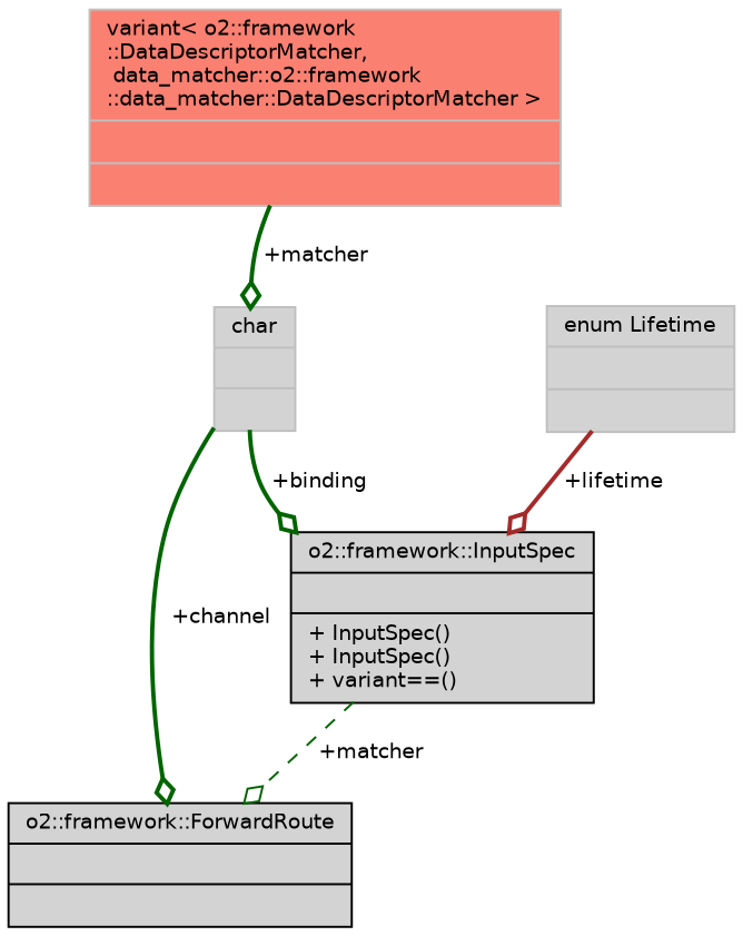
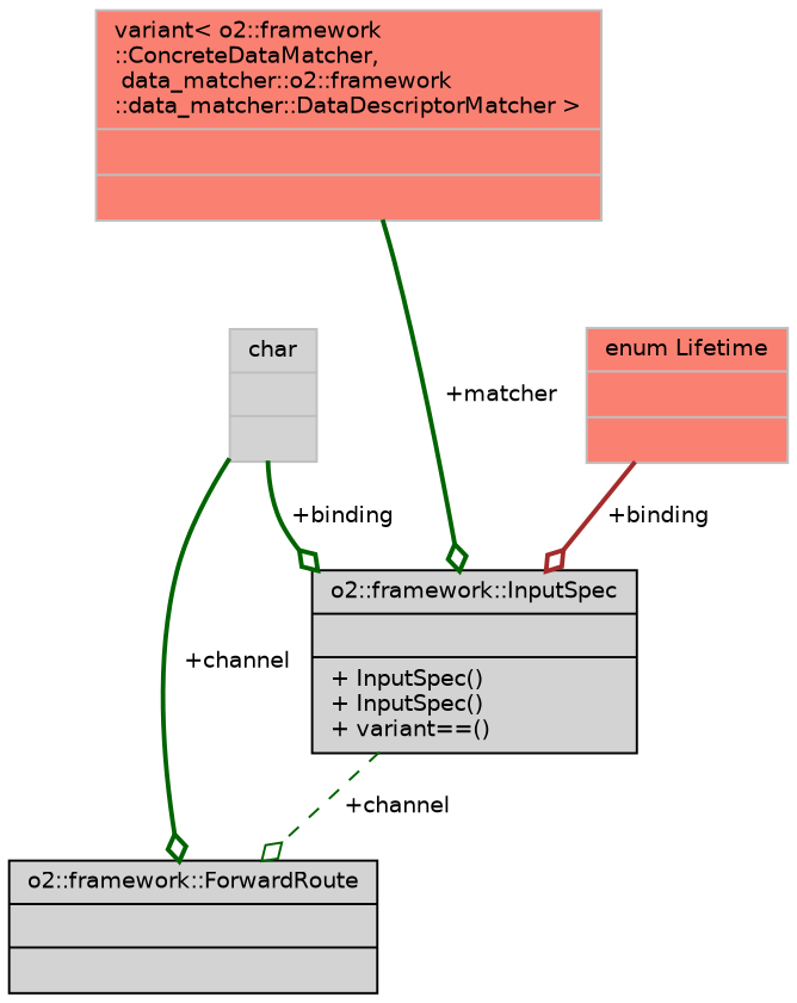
  digraph {
    node [color=grey75 fillcolor=lightgrey fontname=Helvetica fontsize=10 shape=record style=filled]
    edge [arrowhead=odiamond color=darkgreen fontname=Helvetica fontsize=10 labelfontname=Helvetica labelfontsize=10 style=bold]
    n1 [color=black fontcolor=black height=0.2 label="{o2::framework::ForwardRoute\n||}" width=0.4]
    n2 [height=0.2 label="{char\n||}" width=0.4]
    n3 [color=black height=0.2 label="{o2::framework::InputSpec\n||+ InputSpec()\l+ InputSpec()\l+ variant==()\l}" width=0.4]
-   n4 [fillcolor=salmon height=0.2 label="{variant\< o2::framework\l::DataDescriptorMatcher,\l data_matcher::o2::framework\l::data_matcher::DataDescriptorMatcher \>\n||}" width=0.4]
-   n5 [height=0.2 label="{enum Lifetime\n||}" width=0.4]
+   n4 [fillcolor=salmon height=0.2 label="{variant\< o2::framework\l::ConcreteDataMatcher,\l data_matcher::o2::framework\l::data_matcher::DataDescriptorMatcher \>\n||}" width=0.4]
+   n5 [fillcolor=salmon height=0.2 label="{enum Lifetime\n||}" width=0.4]
    n2 -> n1 [label=" +channel"]
    n2 -> n3 [label=" +binding"]
-   n3 -> n1 [label=" +matcher" style=dashed]
-   n4 -> n2 [label=" +matcher"]
-   n5 -> n3 [color=brown label=" +lifetime"]
+   n3 -> n1 [label=" +channel" style=dashed]
+   n4 -> n3 [label=" +matcher"]
+   n5 -> n3 [color=brown label=" +binding"]
  }
